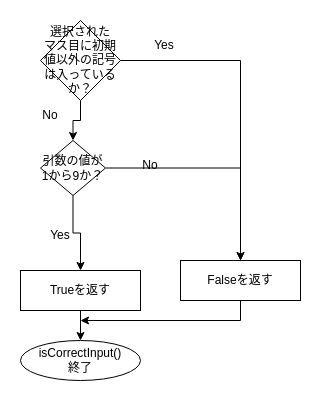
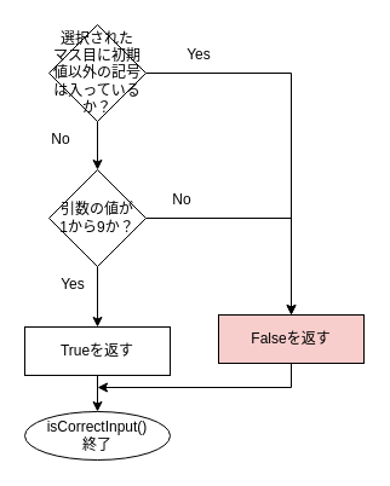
  <mxCell id="0" />
  <mxCell id="1" parent="0" />
  <mxCell id="2" style="edgeStyle=orthogonalEdgeStyle;rounded=0;orthogonalLoop=1;jettySize=auto;html=1;exitX=0.5;exitY=1;exitDx=0;exitDy=0;" parent="1" source="4" target="6" edge="1"><mxGeometry relative="1" as="geometry" /></mxCell>
  <mxCell id="3" style="edgeStyle=orthogonalEdgeStyle;rounded=0;orthogonalLoop=1;jettySize=auto;html=1;exitX=1;exitY=0.5;exitDx=0;exitDy=0;entryX=0.5;entryY=0;entryDx=0;entryDy=0;" parent="1" source="4" target="8" edge="1"><mxGeometry relative="1" as="geometry"><mxPoint x="250" y="180" as="targetPoint" /></mxGeometry></mxCell>
- <mxCell id="4" value="引数の値が&lt;br&gt;1から9か？" style="rhombus;whiteSpace=wrap;html=1;" parent="1" vertex="1"><mxGeometry x="40" y="140" width="65" height="55" as="geometry" /></mxCell>
+ <mxCell id="4" value="引数の値が&lt;br&gt;1から9か？" style="rhombus;whiteSpace=wrap;html=1;" parent="1" vertex="1"><mxGeometry x="40" y="140" width="80" height="80" as="geometry" /></mxCell>
  <mxCell id="5" style="edgeStyle=orthogonalEdgeStyle;rounded=0;orthogonalLoop=1;jettySize=auto;html=1;exitX=0.5;exitY=1;exitDx=0;exitDy=0;" parent="1" source="6" edge="1"><mxGeometry relative="1" as="geometry"><mxPoint x="80" y="340" as="targetPoint" /></mxGeometry></mxCell>
  <mxCell id="6" value="Trueを返す" style="rounded=0;whiteSpace=wrap;html=1;" parent="1" vertex="1"><mxGeometry x="20" y="270" width="120" height="40" as="geometry" /></mxCell>
  <mxCell id="7" style="edgeStyle=orthogonalEdgeStyle;rounded=0;orthogonalLoop=1;jettySize=auto;html=1;exitX=0.5;exitY=1;exitDx=0;exitDy=0;" parent="1" source="8" edge="1"><mxGeometry relative="1" as="geometry"><mxPoint x="80" y="320" as="targetPoint" /><Array as="points"><mxPoint x="240" y="320" /></Array></mxGeometry></mxCell>
- <mxCell id="8" value="Falseを返す" style="rounded=0;whiteSpace=wrap;html=1;" parent="1" vertex="1"><mxGeometry x="180" y="260" width="120" height="40" as="geometry" /></mxCell>
+ <mxCell id="8" value="Falseを返す" style="rounded=0;whiteSpace=wrap;html=1;fillColor=#f8cecc;" parent="1" vertex="1"><mxGeometry x="180" y="260" width="120" height="40" as="geometry" /></mxCell>
  <mxCell id="9" value="isCorrectInput()&lt;br&gt;終了" style="ellipse;whiteSpace=wrap;html=1;" parent="1" vertex="1"><mxGeometry x="20" y="340" width="120" height="40" as="geometry" /></mxCell>
  <mxCell id="10" value="Yes" style="text;html=1;align=center;verticalAlign=middle;whiteSpace=wrap;rounded=0;" parent="1" vertex="1"><mxGeometry x="30" y="220" width="60" height="30" as="geometry" /></mxCell>
  <mxCell id="11" value="No" style="text;html=1;align=center;verticalAlign=middle;whiteSpace=wrap;rounded=0;" parent="1" vertex="1"><mxGeometry x="120" y="150" width="60" height="30" as="geometry" /></mxCell>
- <mxCell id="12" style="edgeStyle=orthogonalEdgeStyle;rounded=0;orthogonalLoop=1;jettySize=auto;html=1;endArrow=open;" edge="1" parent="1" source="14" target="8"><mxGeometry relative="1" as="geometry" /></mxCell>
+ <mxCell id="12" style="edgeStyle=orthogonalEdgeStyle;rounded=0;orthogonalLoop=1;jettySize=auto;html=1;" edge="1" parent="1" source="14" target="8"><mxGeometry relative="1" as="geometry" /></mxCell>
  <mxCell id="13" style="edgeStyle=orthogonalEdgeStyle;rounded=0;orthogonalLoop=1;jettySize=auto;html=1;exitX=0.5;exitY=1;exitDx=0;exitDy=0;" edge="1" parent="1" source="14" target="4"><mxGeometry relative="1" as="geometry" /></mxCell>
  <mxCell id="14" value="選択された&lt;div&gt;マス目に初期値以外の&lt;span style=&quot;background-color: initial;&quot;&gt;記号は入っているか？&lt;/span&gt;&lt;/div&gt;" style="rhombus;whiteSpace=wrap;html=1;" vertex="1" parent="1"><mxGeometry x="40" width="80" height="80" as="geometry" y="20" /></mxCell>
  <mxCell id="15" value="No" style="text;html=1;align=center;verticalAlign=middle;whiteSpace=wrap;rounded=0;" vertex="1" parent="1"><mxGeometry x="20" y="100" width="60" height="30" as="geometry" /></mxCell>
  <mxCell id="16" value="Yes" style="text;html=1;align=center;verticalAlign=middle;whiteSpace=wrap;rounded=0;" vertex="1" parent="1"><mxGeometry x="134" y="30" width="60" height="30" as="geometry" /></mxCell>
